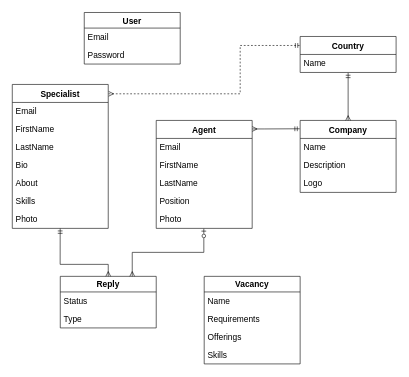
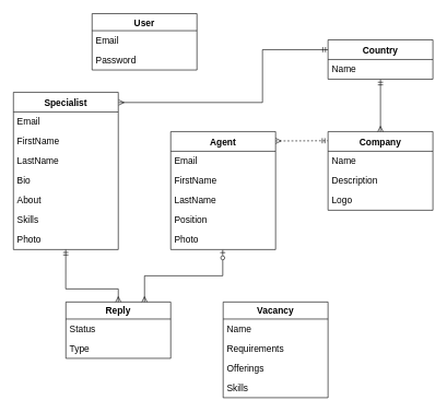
  <mxCell id="0" />
  <mxCell id="1" parent="0" />
  <mxCell id="2" value="Specialist" style="swimlane;fontStyle=1;childLayout=stackLayout;horizontal=1;startSize=30;horizontalStack=0;resizeParent=1;resizeParentMax=0;resizeLast=0;collapsible=1;marginBottom=0;align=center;fontSize=14;" parent="1" vertex="1"><mxGeometry x="20" y="140" width="160" height="240" as="geometry" /></mxCell>
  <mxCell id="3" value="Email" style="text;strokeColor=none;fillColor=none;spacingLeft=4;spacingRight=4;overflow=hidden;rotatable=0;points=[[0,0.5],[1,0.5]];portConstraint=eastwest;fontSize=14;" parent="2" vertex="1"><mxGeometry y="30" width="160" height="30" as="geometry" /></mxCell>
  <mxCell id="4" value="FirstName" style="text;strokeColor=none;fillColor=none;spacingLeft=4;spacingRight=4;overflow=hidden;rotatable=0;points=[[0,0.5],[1,0.5]];portConstraint=eastwest;fontSize=14;" parent="2" vertex="1"><mxGeometry y="60" width="160" height="30" as="geometry" /></mxCell>
  <mxCell id="5" value="LastName" style="text;strokeColor=none;fillColor=none;spacingLeft=4;spacingRight=4;overflow=hidden;rotatable=0;points=[[0,0.5],[1,0.5]];portConstraint=eastwest;fontSize=14;" parent="2" vertex="1"><mxGeometry y="90" width="160" height="30" as="geometry" /></mxCell>
  <mxCell id="6" value="Bio" style="text;strokeColor=none;fillColor=none;spacingLeft=4;spacingRight=4;overflow=hidden;rotatable=0;points=[[0,0.5],[1,0.5]];portConstraint=eastwest;fontSize=14;" parent="2" vertex="1"><mxGeometry y="120" width="160" height="30" as="geometry" /></mxCell>
  <mxCell id="7" value="About" style="text;strokeColor=none;fillColor=none;spacingLeft=4;spacingRight=4;overflow=hidden;rotatable=0;points=[[0,0.5],[1,0.5]];portConstraint=eastwest;fontSize=14;" parent="2" vertex="1"><mxGeometry y="150" width="160" height="30" as="geometry" /></mxCell>
  <mxCell id="8" value="Skills" style="text;strokeColor=none;fillColor=none;spacingLeft=4;spacingRight=4;overflow=hidden;rotatable=0;points=[[0,0.5],[1,0.5]];portConstraint=eastwest;fontSize=14;" parent="2" vertex="1"><mxGeometry y="180" width="160" height="30" as="geometry" /></mxCell>
  <mxCell id="9" value="Photo" style="text;spacingLeft=4;spacingRight=4;overflow=hidden;rotatable=0;points=[[0,0.5],[1,0.5]];portConstraint=eastwest;fontSize=14;" parent="2" vertex="1"><mxGeometry y="210" width="160" height="30" as="geometry" /></mxCell>
  <mxCell id="10" value="Agent" style="swimlane;fontStyle=1;childLayout=stackLayout;horizontal=1;startSize=30;horizontalStack=0;resizeParent=1;resizeParentMax=0;resizeLast=0;collapsible=1;marginBottom=0;align=center;fontSize=14;" parent="1" vertex="1"><mxGeometry x="260" y="200" width="160" height="180" as="geometry" /></mxCell>
  <mxCell id="11" value="Email" style="text;strokeColor=none;fillColor=none;spacingLeft=4;spacingRight=4;overflow=hidden;rotatable=0;points=[[0,0.5],[1,0.5]];portConstraint=eastwest;fontSize=14;" parent="10" vertex="1"><mxGeometry y="30" width="160" height="30" as="geometry" /></mxCell>
  <mxCell id="12" value="FirstName" style="text;strokeColor=none;fillColor=none;spacingLeft=4;spacingRight=4;overflow=hidden;rotatable=0;points=[[0,0.5],[1,0.5]];portConstraint=eastwest;fontSize=14;" parent="10" vertex="1"><mxGeometry y="60" width="160" height="30" as="geometry" /></mxCell>
  <mxCell id="13" value="LastName" style="text;strokeColor=none;fillColor=none;spacingLeft=4;spacingRight=4;overflow=hidden;rotatable=0;points=[[0,0.5],[1,0.5]];portConstraint=eastwest;fontSize=14;" parent="10" vertex="1"><mxGeometry y="90" width="160" height="30" as="geometry" /></mxCell>
  <mxCell id="14" value="Position" style="text;spacingLeft=4;spacingRight=4;overflow=hidden;rotatable=0;points=[[0,0.5],[1,0.5]];portConstraint=eastwest;fontSize=14;" parent="10" vertex="1"><mxGeometry y="120" width="160" height="30" as="geometry" /></mxCell>
  <mxCell id="15" value="Photo" style="text;spacingLeft=4;spacingRight=4;overflow=hidden;rotatable=0;points=[[0,0.5],[1,0.5]];portConstraint=eastwest;fontSize=14;" parent="10" vertex="1"><mxGeometry y="150" width="160" height="30" as="geometry" /></mxCell>
  <mxCell id="16" value="User" style="swimlane;fontStyle=1;childLayout=stackLayout;horizontal=1;startSize=26;horizontalStack=0;resizeParent=1;resizeParentMax=0;resizeLast=0;collapsible=1;marginBottom=0;align=center;fontSize=14;" parent="1" vertex="1"><mxGeometry x="140" y="20" width="160" height="86" as="geometry" /></mxCell>
  <mxCell id="17" value="Email" style="text;spacingLeft=4;spacingRight=4;overflow=hidden;rotatable=0;points=[[0,0.5],[1,0.5]];portConstraint=eastwest;fontSize=14;" parent="16" vertex="1"><mxGeometry y="26" width="160" height="30" as="geometry" /></mxCell>
  <mxCell id="18" value="Password" style="text;spacingLeft=4;spacingRight=4;overflow=hidden;rotatable=0;points=[[0,0.5],[1,0.5]];portConstraint=eastwest;fontSize=14;" parent="16" vertex="1"><mxGeometry y="56" width="160" height="30" as="geometry" /></mxCell>
  <mxCell id="19" value="Company" style="swimlane;fontStyle=1;childLayout=stackLayout;horizontal=1;startSize=30;horizontalStack=0;resizeParent=1;resizeParentMax=0;resizeLast=0;collapsible=1;marginBottom=0;align=center;fontSize=14;" parent="1" vertex="1"><mxGeometry x="500" y="200" width="160" height="120" as="geometry" /></mxCell>
  <mxCell id="20" value="Name" style="text;spacingLeft=4;spacingRight=4;overflow=hidden;rotatable=0;points=[[0,0.5],[1,0.5]];portConstraint=eastwest;fontSize=14;" parent="19" vertex="1"><mxGeometry y="30" width="160" height="30" as="geometry" /></mxCell>
  <mxCell id="21" value="Description" style="text;spacingLeft=4;spacingRight=4;overflow=hidden;rotatable=0;points=[[0,0.5],[1,0.5]];portConstraint=eastwest;fontSize=14;" parent="19" vertex="1"><mxGeometry y="60" width="160" height="30" as="geometry" /></mxCell>
  <mxCell id="22" value="Logo" style="text;spacingLeft=4;spacingRight=4;overflow=hidden;rotatable=0;points=[[0,0.5],[1,0.5]];portConstraint=eastwest;fontSize=14;" parent="19" vertex="1"><mxGeometry y="90" width="160" height="30" as="geometry" /></mxCell>
  <mxCell id="23" value="Vacancy" style="swimlane;fontStyle=1;childLayout=stackLayout;horizontal=1;startSize=26;horizontalStack=0;resizeParent=1;resizeParentMax=0;resizeLast=0;collapsible=1;marginBottom=0;align=center;fontSize=14;swimlaneFillColor=none;" parent="1" vertex="1"><mxGeometry x="340" y="460" width="160" height="146" as="geometry" /></mxCell>
  <mxCell id="24" value="Name" style="text;spacingLeft=4;spacingRight=4;overflow=hidden;rotatable=0;points=[[0,0.5],[1,0.5]];portConstraint=eastwest;fontSize=14;swimlaneFillColor=none;" parent="23" vertex="1"><mxGeometry y="26" width="160" height="30" as="geometry" /></mxCell>
  <mxCell id="25" value="Requirements" style="text;spacingLeft=4;spacingRight=4;overflow=hidden;rotatable=0;points=[[0,0.5],[1,0.5]];portConstraint=eastwest;fontSize=14;swimlaneFillColor=none;" parent="23" vertex="1"><mxGeometry y="56" width="160" height="30" as="geometry" /></mxCell>
  <mxCell id="26" value="Offerings" style="text;spacingLeft=4;spacingRight=4;overflow=hidden;rotatable=0;points=[[0,0.5],[1,0.5]];portConstraint=eastwest;fontSize=14;swimlaneFillColor=none;" parent="23" vertex="1"><mxGeometry y="86" width="160" height="30" as="geometry" /></mxCell>
  <mxCell id="27" value="Skills" style="text;spacingLeft=4;spacingRight=4;overflow=hidden;rotatable=0;points=[[0,0.5],[1,0.5]];portConstraint=eastwest;fontSize=14;swimlaneFillColor=none;" vertex="1" parent="23"><mxGeometry y="116" width="160" height="30" as="geometry" /></mxCell>
  <mxCell id="28" value="Reply" style="swimlane;fontStyle=1;childLayout=stackLayout;horizontal=1;startSize=26;horizontalStack=0;resizeParent=1;resizeParentMax=0;resizeLast=0;collapsible=1;marginBottom=0;align=center;fontSize=14;" parent="1" vertex="1"><mxGeometry x="100" y="460" width="160" height="86" as="geometry" /></mxCell>
  <mxCell id="29" value="Status" style="text;spacingLeft=4;spacingRight=4;overflow=hidden;rotatable=0;points=[[0,0.5],[1,0.5]];portConstraint=eastwest;fontSize=14;" parent="28" vertex="1"><mxGeometry y="26" width="160" height="30" as="geometry" /></mxCell>
  <mxCell id="30" value="Type" style="text;spacingLeft=4;spacingRight=4;overflow=hidden;rotatable=0;points=[[0,0.5],[1,0.5]];portConstraint=eastwest;fontSize=14;" parent="28" vertex="1"><mxGeometry y="56" width="160" height="30" as="geometry" /></mxCell>
- <mxCell id="31" value="" style="endArrow=ERmandOne;html=1;rounded=0;entryX=-0.005;entryY=0.116;entryDx=0;entryDy=0;startArrow=ERmany;startFill=0;endFill=0;fontSize=14;edgeStyle=orthogonalEdgeStyle;exitX=1.001;exitY=0.079;exitDx=0;exitDy=0;exitPerimeter=0;entryPerimeter=0;" parent="1" source="10" target="19" edge="1"><mxGeometry width="50" height="50" relative="1" as="geometry"><mxPoint x="500" y="200" as="sourcePoint" /><mxPoint x="550" y="150" as="targetPoint" /><Array as="points"><mxPoint x="440" y="214" /><mxPoint x="499" y="214" /></Array></mxGeometry></mxCell>
+ <mxCell id="31" value="" style="endArrow=ERmandOne;html=1;rounded=0;entryX=-0.005;entryY=0.116;entryDx=0;entryDy=0;startArrow=ERmany;startFill=0;endFill=0;fontSize=14;edgeStyle=orthogonalEdgeStyle;exitX=1.001;exitY=0.079;exitDx=0;exitDy=0;exitPerimeter=0;entryPerimeter=0;dashed=1;" parent="1" source="10" target="19" edge="1"><mxGeometry width="50" height="50" relative="1" as="geometry"><mxPoint x="500" y="200" as="sourcePoint" /><mxPoint x="550" y="150" as="targetPoint" /><Array as="points"><mxPoint x="440" y="214" /><mxPoint x="499" y="214" /></Array></mxGeometry></mxCell>
  <mxCell id="32" value="Country" style="swimlane;fontStyle=1;childLayout=stackLayout;horizontal=1;startSize=30;horizontalStack=0;resizeParent=1;resizeParentMax=0;resizeLast=0;collapsible=1;marginBottom=0;align=center;fontSize=14;" parent="1" vertex="1"><mxGeometry x="500" y="60" width="160" height="60" as="geometry" /></mxCell>
  <mxCell id="33" value="Name" style="text;spacingLeft=4;spacingRight=4;overflow=hidden;rotatable=0;points=[[0,0.5],[1,0.5]];portConstraint=eastwest;fontSize=14;" parent="32" vertex="1"><mxGeometry y="30" width="160" height="30" as="geometry" /></mxCell>
- <mxCell id="34" value="" style="endArrow=ERmandOne;html=1;rounded=0;edgeStyle=orthogonalEdgeStyle;exitX=1.004;exitY=0.065;exitDx=0;exitDy=0;exitPerimeter=0;entryX=0;entryY=0.25;entryDx=0;entryDy=0;startArrow=ERmany;startFill=0;endFill=0;dashed=1;" parent="1" source="2" target="32" edge="1"><mxGeometry width="50" height="50" relative="1" as="geometry"><mxPoint x="450" y="240" as="sourcePoint" /><mxPoint x="500" y="190" as="targetPoint" /><Array as="points"><mxPoint x="400" y="156" /><mxPoint x="400" y="75" /></Array></mxGeometry></mxCell>
+ <mxCell id="34" value="" style="endArrow=ERmandOne;html=1;rounded=0;edgeStyle=orthogonalEdgeStyle;exitX=1.004;exitY=0.065;exitDx=0;exitDy=0;exitPerimeter=0;entryX=0;entryY=0.25;entryDx=0;entryDy=0;startArrow=ERmany;startFill=0;endFill=0;" parent="1" source="2" target="32" edge="1"><mxGeometry width="50" height="50" relative="1" as="geometry"><mxPoint x="450" y="240" as="sourcePoint" /><mxPoint x="500" y="190" as="targetPoint" /><Array as="points"><mxPoint x="400" y="156" /><mxPoint x="400" y="75" /></Array></mxGeometry></mxCell>
  <mxCell id="35" value="" style="endArrow=ERmandOne;html=1;rounded=0;edgeStyle=orthogonalEdgeStyle;exitX=0.5;exitY=0;exitDx=0;exitDy=0;entryX=0.5;entryY=1.021;entryDx=0;entryDy=0;entryPerimeter=0;startArrow=ERmany;startFill=0;endFill=0;" parent="1" source="19" target="33" edge="1"><mxGeometry width="50" height="50" relative="1" as="geometry"><mxPoint x="192.88" y="165.6" as="sourcePoint" /><mxPoint x="500" y="85" as="targetPoint" /></mxGeometry></mxCell>
  <mxCell id="36" value="" style="endArrow=ERmandOne;html=1;rounded=0;fontSize=14;edgeStyle=orthogonalEdgeStyle;entryX=0.499;entryY=1.008;entryDx=0;entryDy=0;entryPerimeter=0;exitX=0.5;exitY=0;exitDx=0;exitDy=0;startArrow=ERmany;startFill=0;endFill=0;" parent="1" source="28" target="9" edge="1"><mxGeometry width="50" height="50" relative="1" as="geometry"><mxPoint x="120" y="480" as="sourcePoint" /><mxPoint x="170" y="430" as="targetPoint" /><Array as="points"><mxPoint x="100" y="440" /></Array></mxGeometry></mxCell>
  <mxCell id="37" value="" style="endArrow=ERmany;html=1;rounded=0;fontSize=14;edgeStyle=orthogonalEdgeStyle;entryX=0.75;entryY=0;entryDx=0;entryDy=0;exitX=0.496;exitY=1.02;exitDx=0;exitDy=0;exitPerimeter=0;endFill=0;startArrow=ERzeroToOne;startFill=0;" parent="1" source="15" target="28" edge="1"><mxGeometry width="50" height="50" relative="1" as="geometry"><mxPoint x="110" y="510" as="sourcePoint" /><mxPoint x="109.84" y="390.24" as="targetPoint" /></mxGeometry></mxCell>
